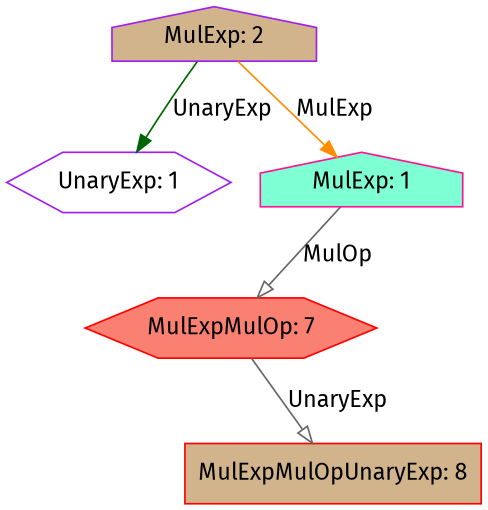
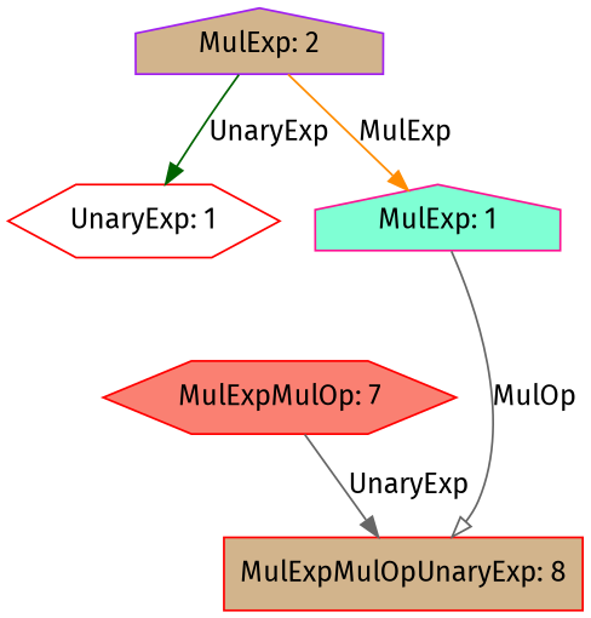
  digraph {
    fontname="Fira Sans"
    node [color=purple fillcolor=tan fontname="Fira Sans" shape=house style=filled]
    edge [arrowhead=normal color=gray40 fontname="Fira Sans"]
    n1 [label="MulExp: 2"]
-   n2 [fillcolor=white label="UnaryExp: 1" shape=hexagon]
+   n2 [color=red fillcolor=white label="UnaryExp: 1" shape=hexagon]
    n3 [color=deeppink fillcolor=aquamarine label="MulExp: 1"]
    n4 [color=red fillcolor=salmon label="MulExpMulOp: 7" shape=hexagon]
    n5 [color=red label="MulExpMulOpUnaryExp: 8" shape=box]
    n1 -> n2 [color=darkgreen label=UnaryExp]
    n1 -> n3 [color=darkorange label=MulExp]
-   n3 -> n4 [arrowhead=onormal label=MulOp]
-   n4 -> n5 [arrowhead=onormal label=UnaryExp]
+   n3 -> n5 [arrowhead=onormal label=MulOp]
+   n4 -> n5 [label=UnaryExp]
  }
